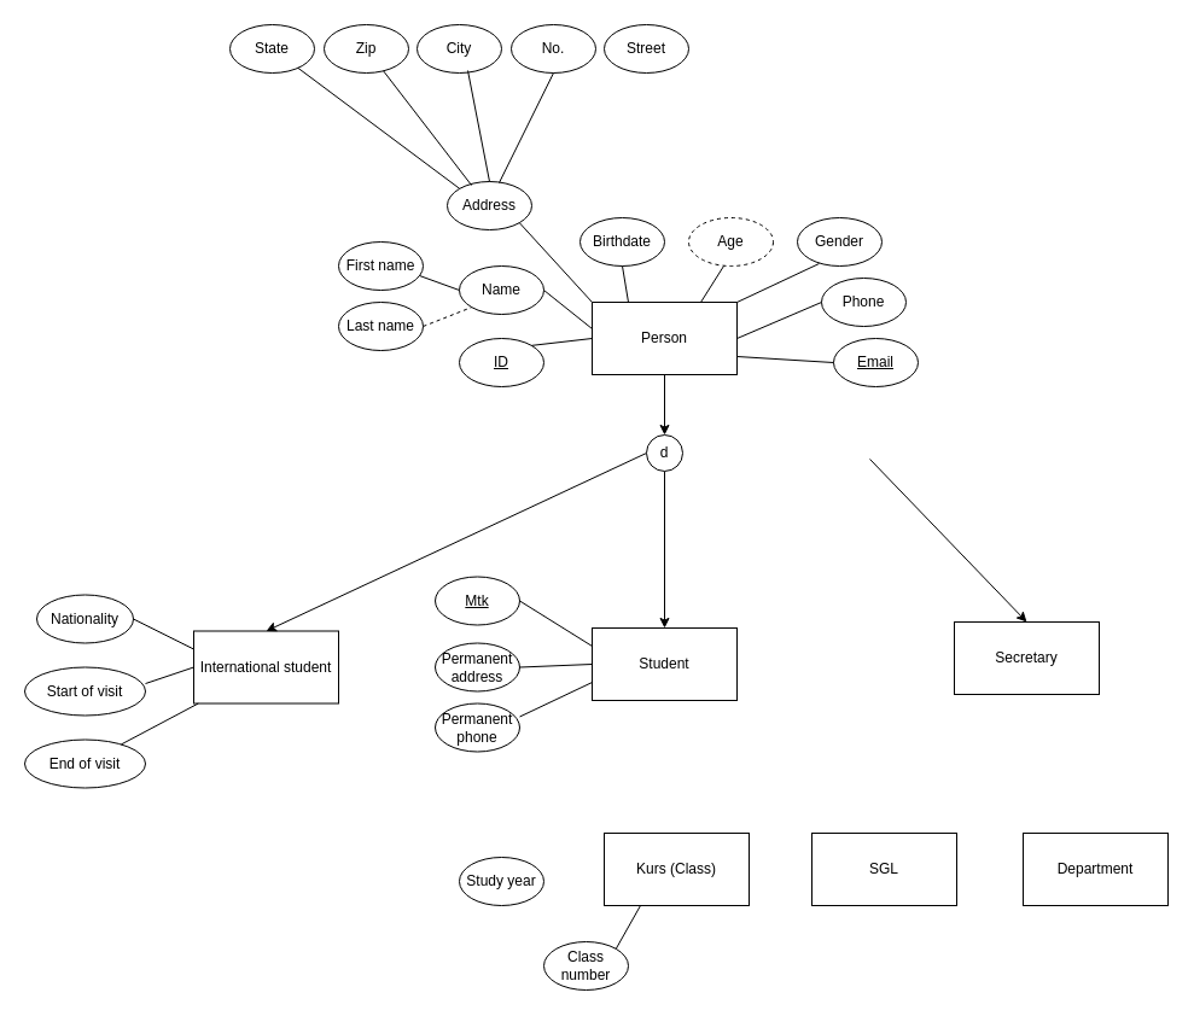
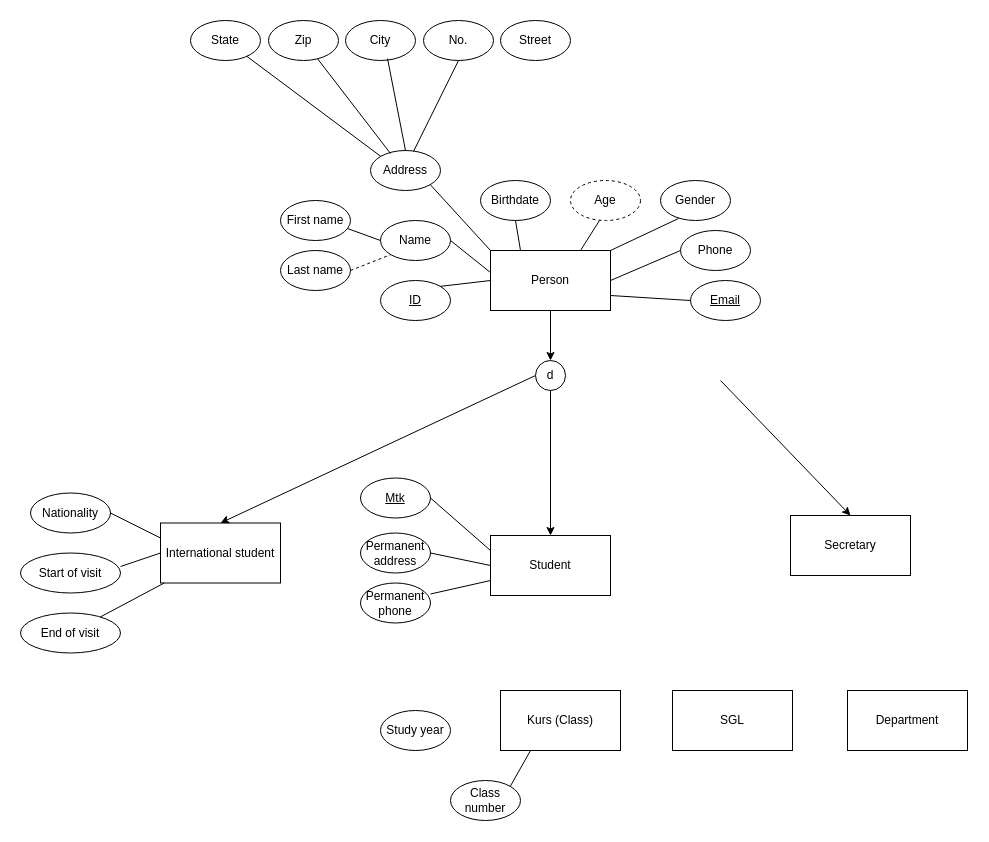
  <mxCell id="0" />
  <mxCell id="1" parent="0" />
- <mxCell id="2" value="Student" style="rounded=0;whiteSpace=wrap;html=1;" parent="1" vertex="1"><mxGeometry x="490" y="520" width="120" height="60" as="geometry" /></mxCell>
+ <mxCell id="2" value="Student" style="rounded=0;whiteSpace=wrap;html=1;" parent="1" vertex="1"><mxGeometry x="490" y="535" width="120" height="60" as="geometry" /></mxCell>
  <mxCell id="3" style="edgeStyle=none;rounded=0;orthogonalLoop=1;jettySize=auto;html=1;exitX=0.5;exitY=1;exitDx=0;exitDy=0;entryX=0.5;entryY=0;entryDx=0;entryDy=0;" edge="1" parent="1" source="4" target="55"><mxGeometry relative="1" as="geometry" /></mxCell>
  <mxCell id="4" value="Person" style="rounded=0;whiteSpace=wrap;html=1;" parent="1" vertex="1"><mxGeometry x="490" y="250" width="120" height="60" as="geometry" /></mxCell>
  <mxCell id="5" value="Name" style="ellipse;whiteSpace=wrap;html=1;" parent="1" vertex="1"><mxGeometry x="380" y="220" width="70" height="40" as="geometry" /></mxCell>
  <mxCell id="6" value="Class number" style="ellipse;whiteSpace=wrap;html=1;" parent="1" vertex="1"><mxGeometry x="450" y="780" width="70" height="40" as="geometry" /></mxCell>
  <mxCell id="7" value="&lt;u&gt;Mtk&lt;/u&gt;" style="ellipse;whiteSpace=wrap;html=1;" parent="1" vertex="1"><mxGeometry x="360" y="477.5" width="70" height="40" as="geometry" /></mxCell>
  <mxCell id="8" value="&lt;u&gt;ID&lt;/u&gt;" style="ellipse;whiteSpace=wrap;html=1;" parent="1" vertex="1"><mxGeometry x="380" y="280" width="70" height="40" as="geometry" /></mxCell>
  <mxCell id="9" value="&lt;u&gt;Email&lt;/u&gt;" style="ellipse;whiteSpace=wrap;html=1;" parent="1" vertex="1"><mxGeometry x="690" y="280" width="70" height="40" as="geometry" /></mxCell>
  <mxCell id="10" value="Address" style="ellipse;whiteSpace=wrap;html=1;" parent="1" vertex="1"><mxGeometry x="370" y="150" width="70" height="40" as="geometry" /></mxCell>
  <mxCell id="11" value="Phone" style="ellipse;whiteSpace=wrap;html=1;" parent="1" vertex="1"><mxGeometry x="680" y="230" width="70" height="40" as="geometry" /></mxCell>
  <mxCell id="12" value="Permanent address" style="ellipse;whiteSpace=wrap;html=1;" parent="1" vertex="1"><mxGeometry x="360" y="532.5" width="70" height="40" as="geometry" /></mxCell>
  <mxCell id="13" value="Permanent phone" style="ellipse;whiteSpace=wrap;html=1;" parent="1" vertex="1"><mxGeometry x="360" y="582.5" width="70" height="40" as="geometry" /></mxCell>
  <mxCell id="14" value="First name" style="ellipse;whiteSpace=wrap;html=1;" parent="1" vertex="1"><mxGeometry x="280" y="200" width="70" height="40" as="geometry" /></mxCell>
  <mxCell id="15" value="Last name" style="ellipse;whiteSpace=wrap;html=1;" parent="1" vertex="1"><mxGeometry x="280" y="250" width="70" height="40" as="geometry" /></mxCell>
  <mxCell id="16" value="" style="endArrow=none;html=1;rounded=0;entryX=0;entryY=0.5;entryDx=0;entryDy=0;exitX=0.957;exitY=0.7;exitDx=0;exitDy=0;exitPerimeter=0;" parent="1" source="14" target="5" edge="1"><mxGeometry width="50" height="50" relative="1" as="geometry"><mxPoint x="690" y="490" as="sourcePoint" /><mxPoint x="740" y="440" as="targetPoint" /></mxGeometry></mxCell>
  <mxCell id="17" value="" style="endArrow=none;html=1;rounded=0;entryX=0;entryY=1;entryDx=0;entryDy=0;exitX=1;exitY=0.5;exitDx=0;exitDy=0;dashed=1;" parent="1" source="15" target="5" edge="1"><mxGeometry width="50" height="50" relative="1" as="geometry"><mxPoint x="357" y="238" as="sourcePoint" /><mxPoint x="400" y="236" as="targetPoint" /></mxGeometry></mxCell>
  <mxCell id="18" value="Birthdate" style="ellipse;whiteSpace=wrap;html=1;" parent="1" vertex="1"><mxGeometry x="480" y="180" width="70" height="40" as="geometry" /></mxCell>
  <mxCell id="19" value="Age" style="ellipse;whiteSpace=wrap;html=1;dashed=1;" parent="1" vertex="1"><mxGeometry x="570" y="180" width="70" height="40" as="geometry" /></mxCell>
  <mxCell id="20" value="" style="endArrow=none;html=1;rounded=0;entryX=0.5;entryY=1;entryDx=0;entryDy=0;exitX=0.25;exitY=0;exitDx=0;exitDy=0;" parent="1" source="4" target="18" edge="1"><mxGeometry width="50" height="50" relative="1" as="geometry"><mxPoint x="360" y="280" as="sourcePoint" /><mxPoint x="400" y="264" as="targetPoint" /></mxGeometry></mxCell>
  <mxCell id="21" value="" style="endArrow=none;html=1;rounded=0;entryX=0.414;entryY=1;entryDx=0;entryDy=0;exitX=0.75;exitY=0;exitDx=0;exitDy=0;entryPerimeter=0;" parent="1" source="4" target="19" edge="1"><mxGeometry width="50" height="50" relative="1" as="geometry"><mxPoint x="370" y="290" as="sourcePoint" /><mxPoint x="410" y="274" as="targetPoint" /></mxGeometry></mxCell>
  <mxCell id="22" value="Gender" style="ellipse;whiteSpace=wrap;html=1;" parent="1" vertex="1"><mxGeometry x="660" y="180" width="70" height="40" as="geometry" /></mxCell>
  <mxCell id="23" value="Study year" style="ellipse;whiteSpace=wrap;html=1;" parent="1" vertex="1"><mxGeometry x="380" y="710" width="70" height="40" as="geometry" /></mxCell>
  <mxCell id="24" value="Kurs (Class)" style="rounded=0;whiteSpace=wrap;html=1;" parent="1" vertex="1"><mxGeometry x="500" y="690" width="120" height="60" as="geometry" /></mxCell>
  <mxCell id="25" value="Department" style="rounded=0;whiteSpace=wrap;html=1;" vertex="1" parent="1"><mxGeometry x="847" y="690" width="120" height="60" as="geometry" /></mxCell>
  <mxCell id="26" value="" style="endArrow=none;html=1;rounded=0;entryX=1;entryY=0;entryDx=0;entryDy=0;exitX=0.25;exitY=1;exitDx=0;exitDy=0;" edge="1" parent="1" source="24" target="6"><mxGeometry width="50" height="50" relative="1" as="geometry"><mxPoint x="220" y="780" as="sourcePoint" /><mxPoint x="270" y="730" as="targetPoint" /></mxGeometry></mxCell>
  <mxCell id="27" value="Secretary" style="rounded=0;whiteSpace=wrap;html=1;" vertex="1" parent="1"><mxGeometry x="790" y="515" width="120" height="60" as="geometry" /></mxCell>
  <mxCell id="28" value="SGL" style="rounded=0;whiteSpace=wrap;html=1;" vertex="1" parent="1"><mxGeometry x="672" y="690" width="120" height="60" as="geometry" /></mxCell>
  <mxCell id="29" value="" style="endArrow=none;html=1;rounded=0;entryX=0;entryY=0.367;entryDx=0;entryDy=0;exitX=1;exitY=0.5;exitDx=0;exitDy=0;entryPerimeter=0;" edge="1" parent="1" source="5" target="4"><mxGeometry width="50" height="50" relative="1" as="geometry"><mxPoint x="460" y="200" as="sourcePoint" /><mxPoint x="500" y="275" as="targetPoint" /></mxGeometry></mxCell>
  <mxCell id="30" value="" style="endArrow=none;html=1;rounded=0;entryX=1;entryY=0.75;entryDx=0;entryDy=0;" edge="1" parent="1" target="4"><mxGeometry width="50" height="50" relative="1" as="geometry"><mxPoint x="690" y="300" as="sourcePoint" /><mxPoint x="510" y="285" as="targetPoint" /></mxGeometry></mxCell>
  <mxCell id="31" value="" style="endArrow=none;html=1;rounded=0;exitX=1;exitY=1;exitDx=0;exitDy=0;" edge="1" parent="1" source="10"><mxGeometry width="50" height="50" relative="1" as="geometry"><mxPoint x="480" y="220" as="sourcePoint" /><mxPoint x="490" y="250" as="targetPoint" /></mxGeometry></mxCell>
  <mxCell id="32" value="" style="endArrow=none;html=1;rounded=0;entryX=1;entryY=0.5;entryDx=0;entryDy=0;exitX=0;exitY=0.5;exitDx=0;exitDy=0;" edge="1" parent="1" source="11" target="4"><mxGeometry width="50" height="50" relative="1" as="geometry"><mxPoint x="490" y="230" as="sourcePoint" /><mxPoint x="530" y="305" as="targetPoint" /></mxGeometry></mxCell>
  <mxCell id="33" value="" style="endArrow=none;html=1;rounded=0;exitX=1;exitY=0.5;exitDx=0;exitDy=0;entryX=0;entryY=0.25;entryDx=0;entryDy=0;" edge="1" parent="1" source="7" target="2"><mxGeometry width="50" height="50" relative="1" as="geometry"><mxPoint x="293" y="530" as="sourcePoint" /><mxPoint x="343" y="480" as="targetPoint" /></mxGeometry></mxCell>
  <mxCell id="34" value="" style="endArrow=none;html=1;rounded=0;exitX=1;exitY=0.5;exitDx=0;exitDy=0;entryX=0;entryY=0.5;entryDx=0;entryDy=0;" edge="1" parent="1" source="12" target="2"><mxGeometry width="50" height="50" relative="1" as="geometry"><mxPoint x="263" y="510" as="sourcePoint" /><mxPoint x="303" y="548" as="targetPoint" /></mxGeometry></mxCell>
  <mxCell id="35" value="" style="endArrow=none;html=1;rounded=0;exitX=1;exitY=0.275;exitDx=0;exitDy=0;entryX=0;entryY=0.75;entryDx=0;entryDy=0;exitPerimeter=0;" edge="1" parent="1" source="13" target="2"><mxGeometry width="50" height="50" relative="1" as="geometry"><mxPoint x="273" y="520" as="sourcePoint" /><mxPoint x="325" y="567" as="targetPoint" /></mxGeometry></mxCell>
  <mxCell id="36" value="Street" style="ellipse;whiteSpace=wrap;html=1;" vertex="1" parent="1"><mxGeometry x="500" y="20" width="70" height="40" as="geometry" /></mxCell>
  <mxCell id="37" value="No." style="ellipse;whiteSpace=wrap;html=1;" vertex="1" parent="1"><mxGeometry x="423" y="20" width="70" height="40" as="geometry" /></mxCell>
  <mxCell id="38" value="City" style="ellipse;whiteSpace=wrap;html=1;" vertex="1" parent="1"><mxGeometry x="345" y="20" width="70" height="40" as="geometry" /></mxCell>
  <mxCell id="39" value="Zip" style="ellipse;whiteSpace=wrap;html=1;" vertex="1" parent="1"><mxGeometry x="268" y="20" width="70" height="40" as="geometry" /></mxCell>
  <mxCell id="40" value="State" style="ellipse;whiteSpace=wrap;html=1;" vertex="1" parent="1"><mxGeometry x="190" y="20" width="70" height="40" as="geometry" /></mxCell>
  <mxCell id="41" value="" style="endArrow=none;html=1;rounded=0;entryX=0.5;entryY=1;entryDx=0;entryDy=0;exitX=0.614;exitY=0.025;exitDx=0;exitDy=0;exitPerimeter=0;" edge="1" parent="1" source="10" target="37"><mxGeometry width="50" height="50" relative="1" as="geometry"><mxPoint x="390" y="350" as="sourcePoint" /><mxPoint x="360" y="350" as="targetPoint" /></mxGeometry></mxCell>
  <mxCell id="42" value="" style="endArrow=none;html=1;rounded=0;exitX=0.6;exitY=0.95;exitDx=0;exitDy=0;entryX=0.5;entryY=0;entryDx=0;entryDy=0;exitPerimeter=0;" edge="1" parent="1" source="38" target="10"><mxGeometry width="50" height="50" relative="1" as="geometry"><mxPoint x="490" y="560" as="sourcePoint" /><mxPoint x="540" y="510" as="targetPoint" /></mxGeometry></mxCell>
  <mxCell id="43" value="" style="endArrow=none;html=1;rounded=0;entryX=0.286;entryY=0.075;entryDx=0;entryDy=0;entryPerimeter=0;" edge="1" parent="1" source="39" target="10"><mxGeometry width="50" height="50" relative="1" as="geometry"><mxPoint x="490" y="560" as="sourcePoint" /><mxPoint x="540" y="510" as="targetPoint" /></mxGeometry></mxCell>
  <mxCell id="44" value="" style="endArrow=none;html=1;rounded=0;entryX=0;entryY=0;entryDx=0;entryDy=0;" edge="1" parent="1" source="40" target="10"><mxGeometry width="50" height="50" relative="1" as="geometry"><mxPoint x="490" y="560" as="sourcePoint" /><mxPoint x="540" y="510" as="targetPoint" /></mxGeometry></mxCell>
  <mxCell id="45" value="" style="endArrow=classic;html=1;rounded=0;entryX=0.5;entryY=0;entryDx=0;entryDy=0;exitX=0.5;exitY=1;exitDx=0;exitDy=0;" edge="1" parent="1" source="55" target="2"><mxGeometry width="50" height="50" relative="1" as="geometry"><mxPoint x="460" y="410" as="sourcePoint" /><mxPoint x="540" y="180" as="targetPoint" /></mxGeometry></mxCell>
  <mxCell id="46" value="" style="endArrow=none;html=1;rounded=0;entryX=0.257;entryY=0.95;entryDx=0;entryDy=0;entryPerimeter=0;exitX=1;exitY=0;exitDx=0;exitDy=0;" edge="1" parent="1" source="4" target="22"><mxGeometry width="50" height="50" relative="1" as="geometry"><mxPoint x="490" y="360" as="sourcePoint" /><mxPoint x="540" y="310" as="targetPoint" /></mxGeometry></mxCell>
  <mxCell id="47" value="" style="endArrow=none;html=1;rounded=0;exitX=1;exitY=0;exitDx=0;exitDy=0;entryX=0;entryY=0.5;entryDx=0;entryDy=0;" edge="1" parent="1" source="8" target="4"><mxGeometry width="50" height="50" relative="1" as="geometry"><mxPoint x="490" y="360" as="sourcePoint" /><mxPoint x="540" y="310" as="targetPoint" /></mxGeometry></mxCell>
  <mxCell id="48" value="" style="endArrow=classic;html=1;rounded=0;entryX=0.5;entryY=0;entryDx=0;entryDy=0;" edge="1" parent="1" target="27"><mxGeometry width="50" height="50" relative="1" as="geometry"><mxPoint x="720" y="380" as="sourcePoint" /><mxPoint x="373" y="535" as="targetPoint" /></mxGeometry></mxCell>
  <mxCell id="49" value="International student" style="rounded=0;whiteSpace=wrap;html=1;" vertex="1" parent="1"><mxGeometry x="160" y="522.5" width="120" height="60" as="geometry" /></mxCell>
  <mxCell id="50" value="Nationality" style="ellipse;whiteSpace=wrap;html=1;" vertex="1" parent="1"><mxGeometry x="30" y="492.5" width="80" height="40" as="geometry" /></mxCell>
  <mxCell id="51" value="Start of visit" style="ellipse;whiteSpace=wrap;html=1;" vertex="1" parent="1"><mxGeometry x="20" y="552.5" width="100" height="40" as="geometry" /></mxCell>
  <mxCell id="52" value="End of visit" style="ellipse;whiteSpace=wrap;html=1;" vertex="1" parent="1"><mxGeometry x="20" y="612.5" width="100" height="40" as="geometry" /></mxCell>
  <mxCell id="53" style="edgeStyle=none;rounded=0;orthogonalLoop=1;jettySize=auto;html=1;exitX=1;exitY=0;exitDx=0;exitDy=0;" edge="1" parent="1" source="11" target="11"><mxGeometry relative="1" as="geometry" /></mxCell>
  <mxCell id="54" style="edgeStyle=none;rounded=0;orthogonalLoop=1;jettySize=auto;html=1;exitX=0;exitY=0.5;exitDx=0;exitDy=0;entryX=0.5;entryY=0;entryDx=0;entryDy=0;" edge="1" parent="1" source="55" target="49"><mxGeometry relative="1" as="geometry" /></mxCell>
  <mxCell id="55" value="d" style="ellipse;whiteSpace=wrap;html=1;aspect=fixed;" vertex="1" parent="1"><mxGeometry x="535" y="360" width="30" height="30" as="geometry" /></mxCell>
  <mxCell id="56" value="" style="endArrow=none;html=1;rounded=0;entryX=1;entryY=0.5;entryDx=0;entryDy=0;exitX=0;exitY=0.25;exitDx=0;exitDy=0;" edge="1" parent="1" source="49" target="50"><mxGeometry width="50" height="50" relative="1" as="geometry"><mxPoint x="170" y="540" as="sourcePoint" /><mxPoint x="540" y="650" as="targetPoint" /></mxGeometry></mxCell>
  <mxCell id="57" value="" style="endArrow=none;html=1;rounded=0;entryX=1;entryY=0.338;entryDx=0;entryDy=0;entryPerimeter=0;exitX=0;exitY=0.5;exitDx=0;exitDy=0;" edge="1" parent="1" source="49" target="51"><mxGeometry width="50" height="50" relative="1" as="geometry"><mxPoint x="490" y="700" as="sourcePoint" /><mxPoint x="540" y="650" as="targetPoint" /></mxGeometry></mxCell>
  <mxCell id="58" value="" style="endArrow=none;html=1;rounded=0;" edge="1" parent="1" source="52" target="49"><mxGeometry width="50" height="50" relative="1" as="geometry"><mxPoint x="490" y="700" as="sourcePoint" /><mxPoint x="540" y="650" as="targetPoint" /></mxGeometry></mxCell>
